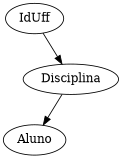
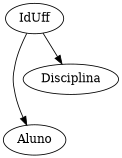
  digraph {
    IdUff
    Aluno
    Disciplina
-   Disciplina -> Aluno
+   IdUff -> Aluno
    IdUff -> Disciplina
  }
